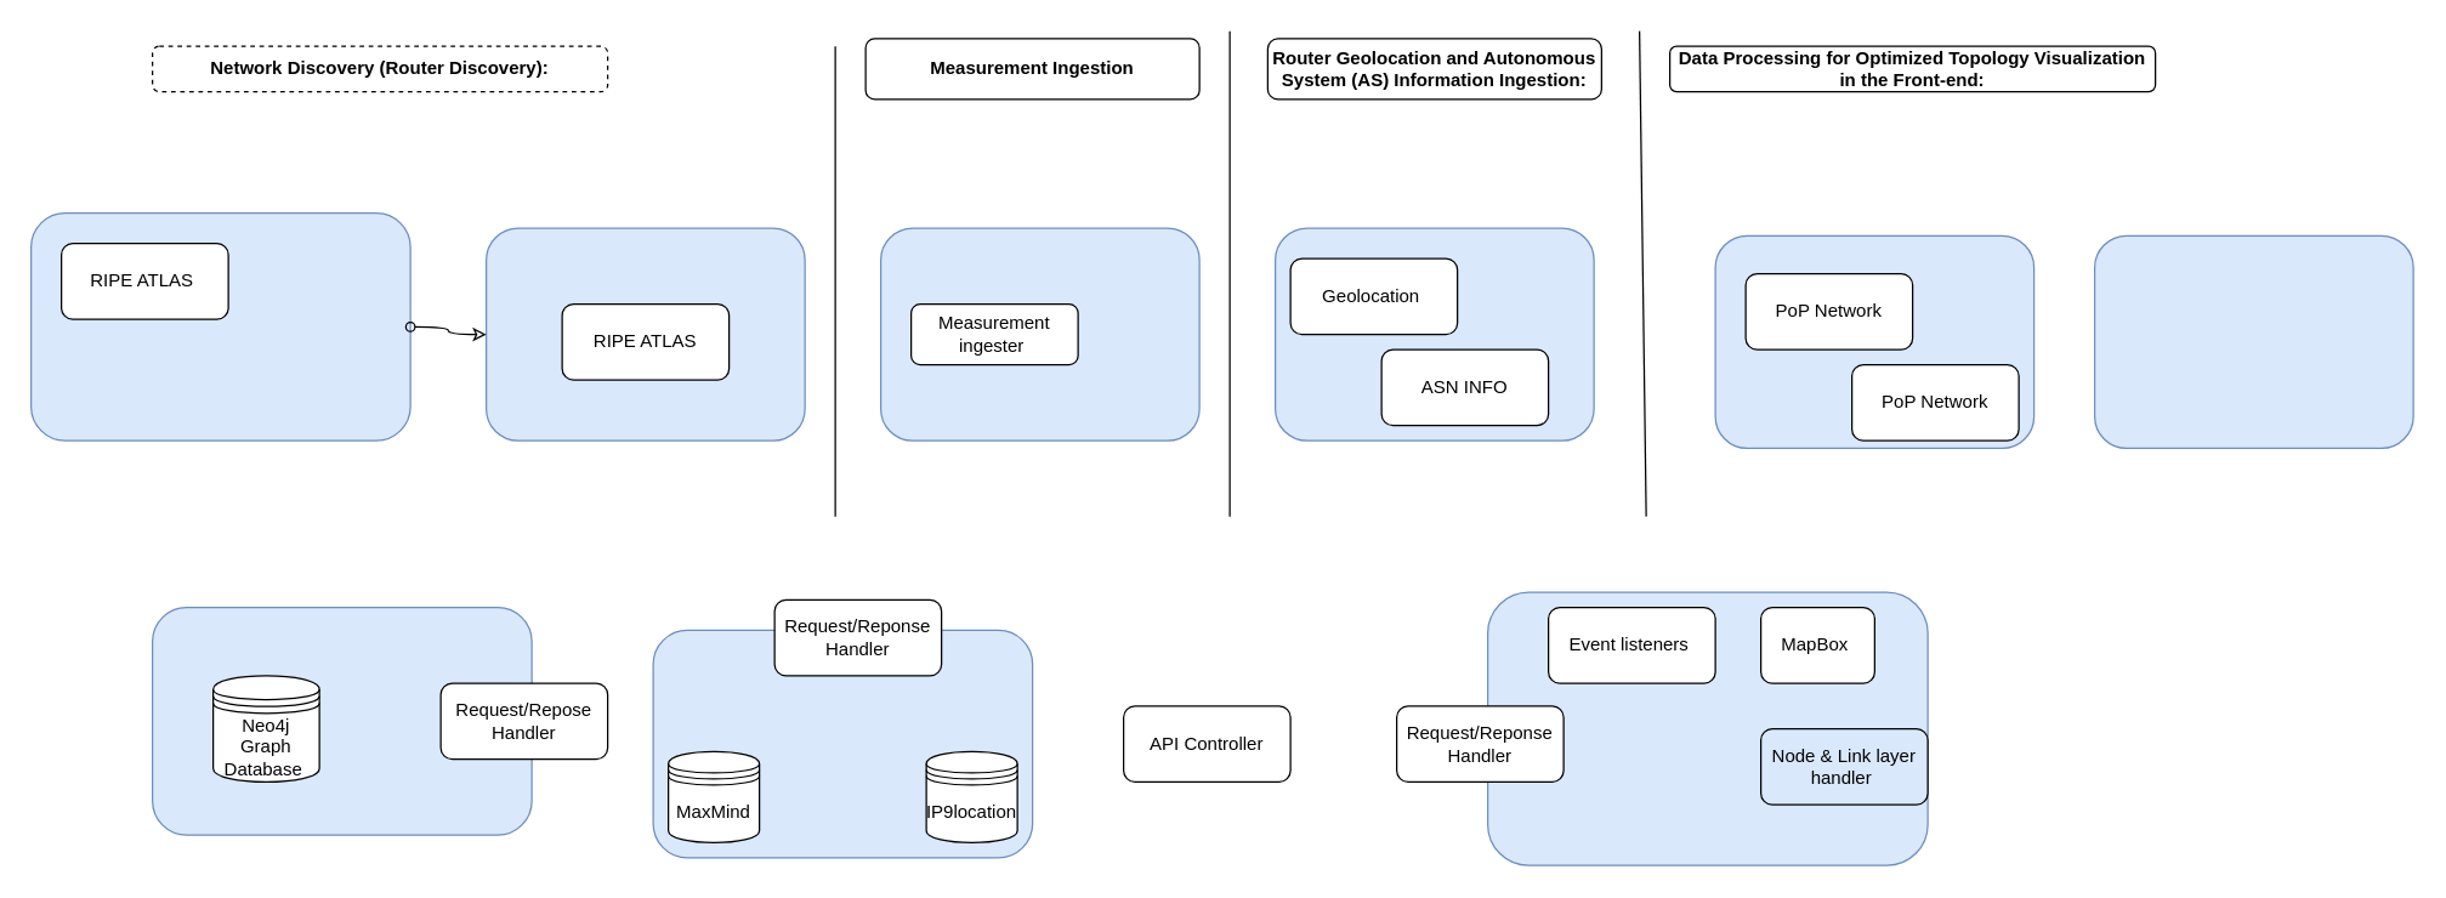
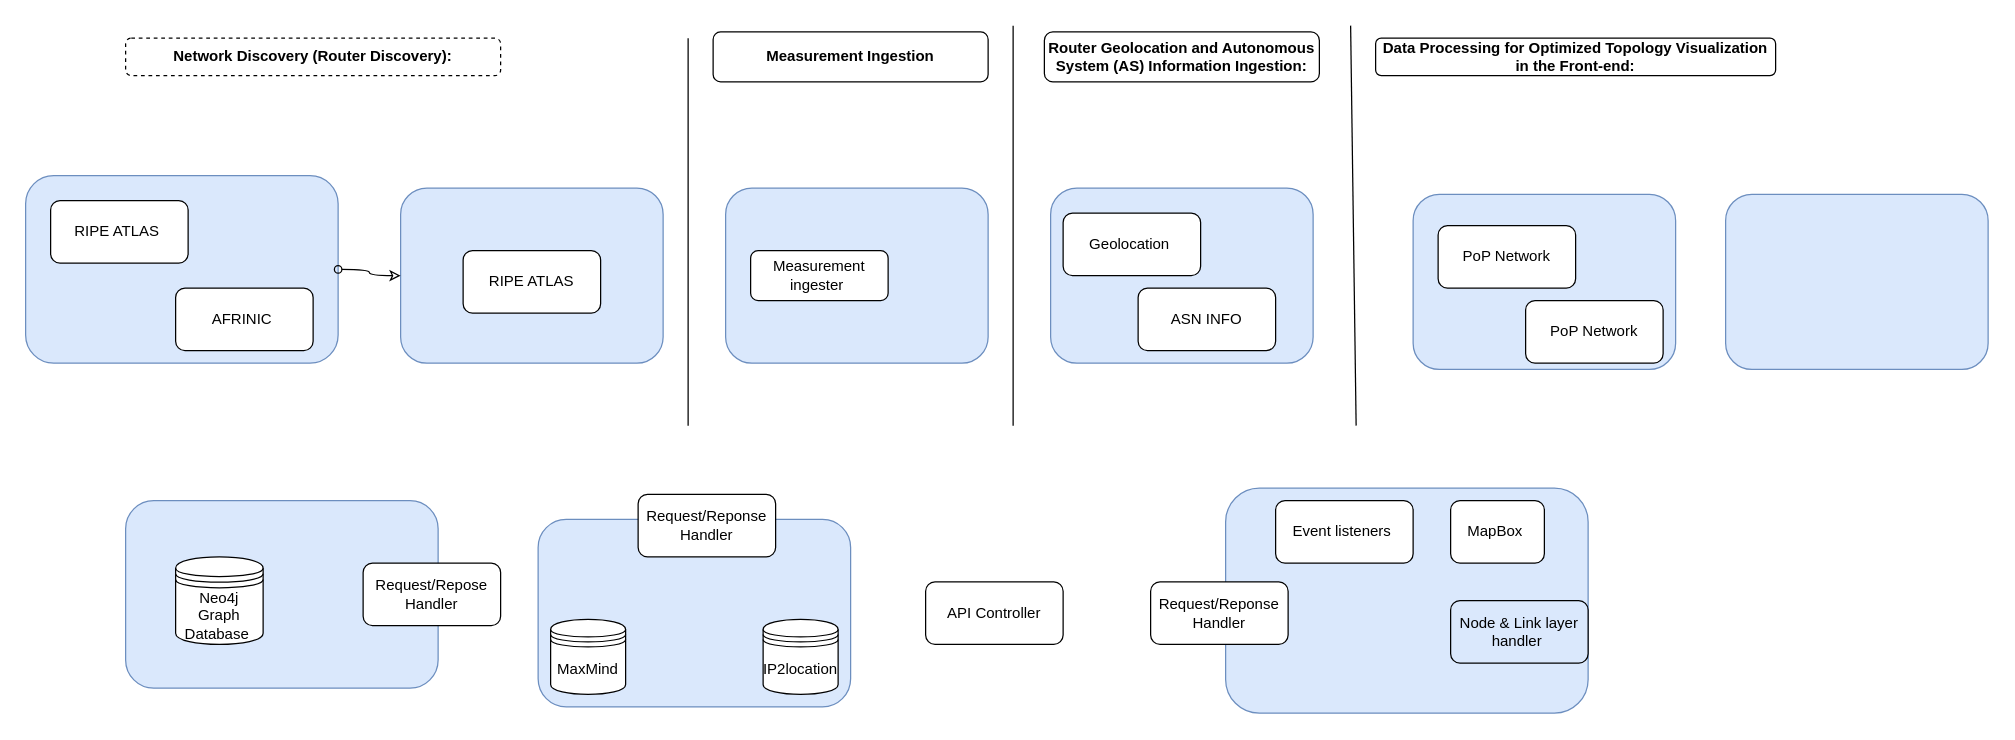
  <mxCell id="0" />
  <mxCell id="1" parent="0" />
  <mxCell id="2" value="" style="rounded=1;whiteSpace=wrap;html=1;fillColor=#dae8fc;strokeColor=#6c8ebf;" vertex="1" parent="1"><mxGeometry x="320" y="150" width="210" height="140" as="geometry" /></mxCell>
  <mxCell id="3" value="" style="rounded=1;whiteSpace=wrap;html=1;fillColor=#dae8fc;strokeColor=#6c8ebf;" vertex="1" parent="1"><mxGeometry x="20" y="140" width="250" height="150" as="geometry" /></mxCell>
  <mxCell id="4" style="rounded=0;orthogonalLoop=1;jettySize=auto;html=1;exitX=1;exitY=0.5;exitDx=0;exitDy=0;startArrow=oval;startFill=0;endArrow=classic;endFill=0;edgeStyle=orthogonalEdgeStyle;curved=1;" edge="1" parent="1" source="3" target="2"><mxGeometry relative="1" as="geometry" /></mxCell>
  <mxCell id="5" value="RIPE ATLAS&amp;nbsp;" style="rounded=1;whiteSpace=wrap;html=1;" vertex="1" parent="1"><mxGeometry x="40" y="160" width="110" height="50" as="geometry" /></mxCell>
+ <mxCell id="6" value="AFRINIC&amp;nbsp;" style="rounded=1;whiteSpace=wrap;html=1;" vertex="1" parent="1"><mxGeometry x="140" y="230" width="110" height="50" as="geometry" /></mxCell>
  <mxCell id="7" value="RIPE ATLAS" style="rounded=1;whiteSpace=wrap;html=1;" vertex="1" parent="1"><mxGeometry x="370" y="200" width="110" height="50" as="geometry" /></mxCell>
  <mxCell id="8" value="" style="rounded=1;whiteSpace=wrap;html=1;fillColor=#dae8fc;strokeColor=#6c8ebf;" vertex="1" parent="1"><mxGeometry x="100" y="400" width="250" height="150" as="geometry" /></mxCell>
  <mxCell id="9" value="Neo4j Graph Database&amp;nbsp;" style="shape=datastore;whiteSpace=wrap;html=1;" vertex="1" parent="1"><mxGeometry x="140" y="445" width="70" height="70" as="geometry" /></mxCell>
  <mxCell id="10" value="" style="rounded=1;whiteSpace=wrap;html=1;fillColor=#dae8fc;strokeColor=#6c8ebf;" vertex="1" parent="1"><mxGeometry x="580" y="150" width="210" height="140" as="geometry" /></mxCell>
  <mxCell id="11" value="" style="rounded=1;whiteSpace=wrap;html=1;fillColor=#dae8fc;strokeColor=#6c8ebf;" vertex="1" parent="1"><mxGeometry x="840" y="150" width="210" height="140" as="geometry" /></mxCell>
  <mxCell id="12" value="Measurement ingester&amp;nbsp;" style="rounded=1;whiteSpace=wrap;html=1;" vertex="1" parent="1"><mxGeometry x="600" y="200" width="110" height="40" as="geometry" /></mxCell>
  <mxCell id="13" value="Geolocation&amp;nbsp;" style="rounded=1;whiteSpace=wrap;html=1;" vertex="1" parent="1"><mxGeometry x="850" y="170" width="110" height="50" as="geometry" /></mxCell>
  <mxCell id="14" value="ASN INFO" style="rounded=1;whiteSpace=wrap;html=1;" vertex="1" parent="1"><mxGeometry x="910" y="230" width="110" height="50" as="geometry" /></mxCell>
  <mxCell id="15" value="" style="rounded=1;whiteSpace=wrap;html=1;fillColor=#dae8fc;strokeColor=#6c8ebf;" vertex="1" parent="1"><mxGeometry x="1130" y="155" width="210" height="140" as="geometry" /></mxCell>
  <mxCell id="16" value="PoP Network" style="rounded=1;whiteSpace=wrap;html=1;" vertex="1" parent="1"><mxGeometry x="1150" y="180" width="110" height="50" as="geometry" /></mxCell>
  <mxCell id="17" value="PoP Network" style="rounded=1;whiteSpace=wrap;html=1;" vertex="1" parent="1"><mxGeometry x="1220" y="240" width="110" height="50" as="geometry" /></mxCell>
  <mxCell id="18" value="" style="rounded=1;whiteSpace=wrap;html=1;fillColor=#dae8fc;strokeColor=#6c8ebf;" vertex="1" parent="1"><mxGeometry x="980" y="390" width="290" height="180" as="geometry" /></mxCell>
  <mxCell id="19" value="MapBox&amp;nbsp;" style="rounded=1;whiteSpace=wrap;html=1;" vertex="1" parent="1"><mxGeometry x="1160" y="400" width="75" height="50" as="geometry" /></mxCell>
  <mxCell id="20" value="Node &amp;amp; Link layer&lt;br&gt;handler&amp;nbsp;" style="rounded=1;whiteSpace=wrap;html=1;fillColor=#dae8fc;" vertex="1" parent="1"><mxGeometry x="1160" y="480" width="110" height="50" as="geometry" /></mxCell>
  <mxCell id="21" value="Event listeners&amp;nbsp;" style="rounded=1;whiteSpace=wrap;html=1;" vertex="1" parent="1"><mxGeometry x="1020" y="400" width="110" height="50" as="geometry" /></mxCell>
  <mxCell id="22" value="API Controller" style="rounded=1;whiteSpace=wrap;html=1;" vertex="1" parent="1"><mxGeometry x="740" y="465" width="110" height="50" as="geometry" /></mxCell>
  <mxCell id="23" value="" style="group" vertex="1" connectable="0" parent="1"><mxGeometry x="440" y="415" width="300" height="150" as="geometry" /></mxCell>
  <mxCell id="24" value="" style="rounded=1;whiteSpace=wrap;html=1;fillColor=#dae8fc;strokeColor=#6c8ebf;" vertex="1" parent="23"><mxGeometry x="-10" width="250" height="150" as="geometry" /></mxCell>
- <mxCell id="25" value="IP9location" style="shape=datastore;whiteSpace=wrap;html=1;" vertex="1" parent="23"><mxGeometry x="170" y="80" width="60" height="60" as="geometry" /></mxCell>
+ <mxCell id="25" value="IP2location" style="shape=datastore;whiteSpace=wrap;html=1;" vertex="1" parent="23"><mxGeometry x="170" y="80" width="60" height="60" as="geometry" /></mxCell>
  <mxCell id="26" value="Request/Reponse Handler" style="rounded=1;whiteSpace=wrap;html=1;" vertex="1" parent="23"><mxGeometry x="70" y="-20" width="110" height="50" as="geometry" /></mxCell>
  <mxCell id="27" value="MaxMind" style="shape=datastore;whiteSpace=wrap;html=1;" vertex="1" parent="23"><mxGeometry y="80" width="60" height="60" as="geometry" /></mxCell>
  <mxCell id="28" value="Request/Repose Handler" style="rounded=1;whiteSpace=wrap;html=1;" vertex="1" parent="1"><mxGeometry x="290" y="450" width="110" height="50" as="geometry" /></mxCell>
  <mxCell id="29" value="" style="endArrow=none;html=1;rounded=0;" edge="1" parent="1"><mxGeometry width="50" height="50" relative="1" as="geometry"><mxPoint x="550" y="340" as="sourcePoint" /><mxPoint x="550" y="30" as="targetPoint" /></mxGeometry></mxCell>
  <mxCell id="30" value="" style="endArrow=none;html=1;rounded=0;" edge="1" parent="1"><mxGeometry width="50" height="50" relative="1" as="geometry"><mxPoint x="810" y="340" as="sourcePoint" /><mxPoint x="810" y="20" as="targetPoint" /></mxGeometry></mxCell>
  <mxCell id="31" value="" style="endArrow=none;html=1;rounded=0;" edge="1" parent="1"><mxGeometry width="50" height="50" relative="1" as="geometry"><mxPoint x="1084.41" y="340" as="sourcePoint" /><mxPoint x="1080" y="20" as="targetPoint" /></mxGeometry></mxCell>
  <mxCell id="32" value="Request/Reponse Handler" style="rounded=1;whiteSpace=wrap;html=1;" vertex="1" parent="1"><mxGeometry x="920" y="465" width="110" height="50" as="geometry" /></mxCell>
  <mxCell id="33" value="&lt;p class=&quot;MsoNormal&quot;&gt;&lt;b style=&quot;border-color: var(--border-color);&quot;&gt;Network Discovery (Router Discovery):&lt;/b&gt;&lt;br&gt;&lt;/p&gt;" style="rounded=1;whiteSpace=wrap;html=1;dashed=1;" vertex="1" parent="1"><mxGeometry x="100" y="30" width="300" height="30" as="geometry" /></mxCell>
  <mxCell id="34" value="&lt;p class=&quot;MsoNormal&quot;&gt;&lt;b&gt;Measurement Ingestion&lt;/b&gt;&lt;/p&gt;" style="rounded=1;whiteSpace=wrap;html=1;" vertex="1" parent="1"><mxGeometry x="570" y="25" width="220" height="40" as="geometry" /></mxCell>
  <mxCell id="35" value="&lt;p class=&quot;MsoNormal&quot;&gt;&lt;b style=&quot;background-color: initial;&quot;&gt;Router Geolocation and Autonomous System (AS) Information Ingestion:&lt;/b&gt;&lt;br&gt;&lt;/p&gt;&lt;p&gt;&lt;/p&gt;" style="rounded=1;whiteSpace=wrap;html=1;arcSize=17;" vertex="1" parent="1"><mxGeometry x="835" y="25" width="220" height="40" as="geometry" /></mxCell>
  <mxCell id="36" value="&lt;p class=&quot;MsoNormal&quot;&gt;&lt;b&gt;Data Processing for Optimized Topology Visualization&lt;br/&gt;in the Front-end:&lt;/b&gt;&lt;/p&gt;" style="rounded=1;whiteSpace=wrap;html=1;" vertex="1" parent="1"><mxGeometry x="1100" y="30" width="320" height="30" as="geometry" /></mxCell>
  <mxCell id="37" value="" style="rounded=1;whiteSpace=wrap;html=1;fillColor=#dae8fc;strokeColor=#6c8ebf;" vertex="1" parent="1"><mxGeometry x="1380" y="155" width="210" height="140" as="geometry" /></mxCell>
